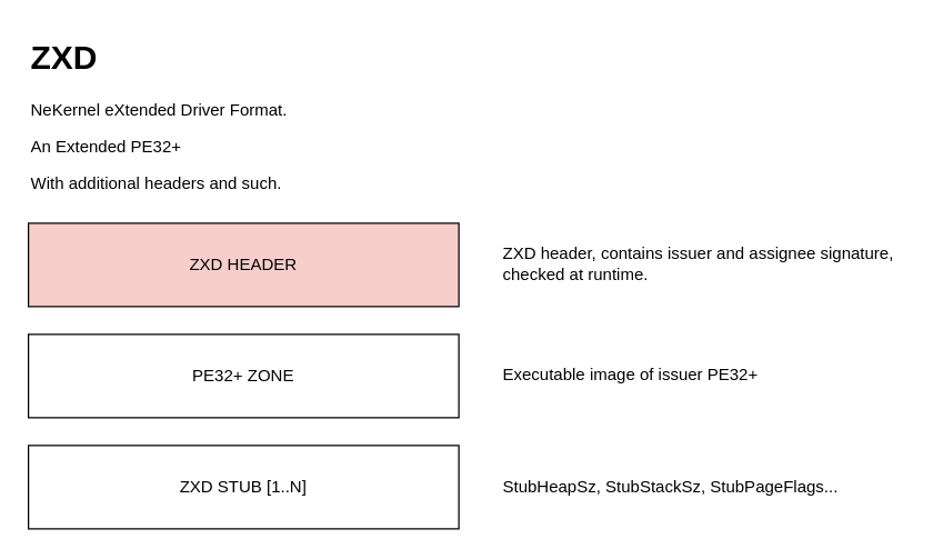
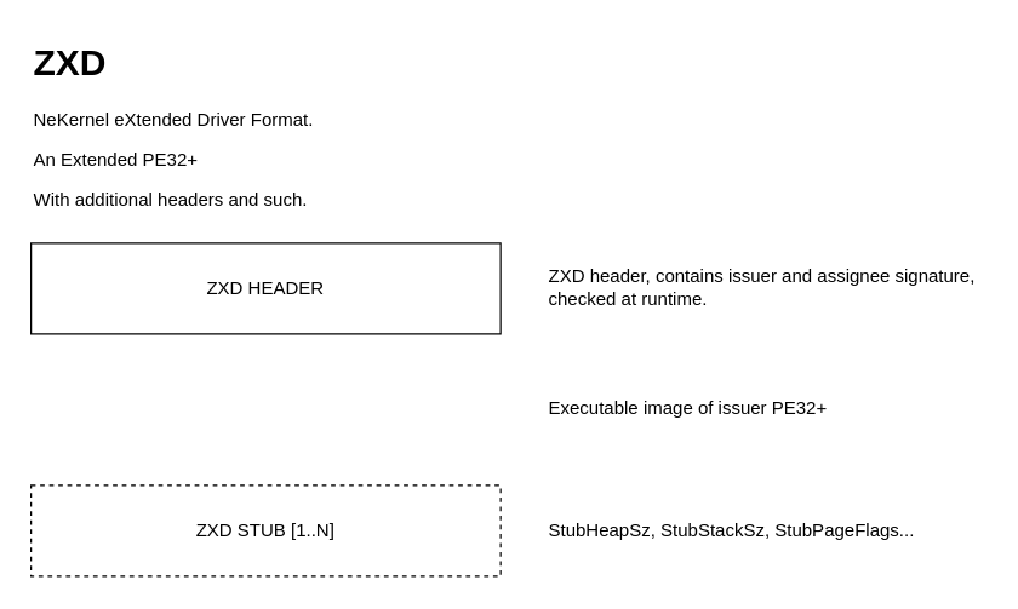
  <mxCell id="0" />
  <mxCell id="1" parent="0" />
  <mxCell id="2" value="&lt;h1 style=&quot;margin-top: 0px;&quot;&gt;ZXD&lt;/h1&gt;&lt;p&gt;NeKernel eXtended Driver Format.&lt;/p&gt;&lt;p&gt;An Extended PE32+&lt;/p&gt;&lt;p&gt;With additional headers and such.&lt;/p&gt;" style="text;html=1;whiteSpace=wrap;overflow=hidden;rounded=0;" parent="1" vertex="1"><mxGeometry x="20" y="20" width="210" height="130" as="geometry" /></mxCell>
- <mxCell id="3" value="ZXD HEADER" style="rounded=0;whiteSpace=wrap;html=1;fillColor=#f8cecc;" parent="1" vertex="1"><mxGeometry x="20" y="160" width="310" height="60" as="geometry" /></mxCell>
- <mxCell id="4" value="PE32+ ZONE" style="rounded=0;whiteSpace=wrap;html=1;" parent="1" vertex="1"><mxGeometry x="20" y="240" width="310" height="60" as="geometry" /></mxCell>
- <mxCell id="5" value="ZXD STUB [1..N]" style="rounded=0;whiteSpace=wrap;html=1;" parent="1" vertex="1"><mxGeometry x="20" y="320" width="310" height="60" as="geometry" /></mxCell>
+ <mxCell id="3" value="ZXD HEADER" style="rounded=0;whiteSpace=wrap;html=1;" parent="1" vertex="1"><mxGeometry x="20" y="160" width="310" height="60" as="geometry" /></mxCell>
+ <mxCell id="5" value="ZXD STUB [1..N]" style="rounded=0;whiteSpace=wrap;html=1;dashed=1;" parent="1" vertex="1"><mxGeometry x="20" y="320" width="310" height="60" as="geometry" /></mxCell>
  <mxCell id="6" value="StubHeapSz, StubStackSz, StubPageFlags..." style="text;html=1;align=left;verticalAlign=middle;whiteSpace=wrap;rounded=0;" parent="1" vertex="1"><mxGeometry x="360" y="335" width="290" height="30" as="geometry" /></mxCell>
  <mxCell id="7" value="Executable image of issuer PE32+&amp;nbsp;" style="text;html=1;align=left;verticalAlign=middle;whiteSpace=wrap;rounded=0;" parent="1" vertex="1"><mxGeometry x="360" y="254" width="290" height="30" as="geometry" /></mxCell>
  <mxCell id="8" value="ZXD header, contains issuer and assignee signature, checked at runtime." style="text;html=1;align=left;verticalAlign=middle;whiteSpace=wrap;rounded=0;" parent="1" vertex="1"><mxGeometry x="360" y="174" width="290" height="30" as="geometry" /></mxCell>
